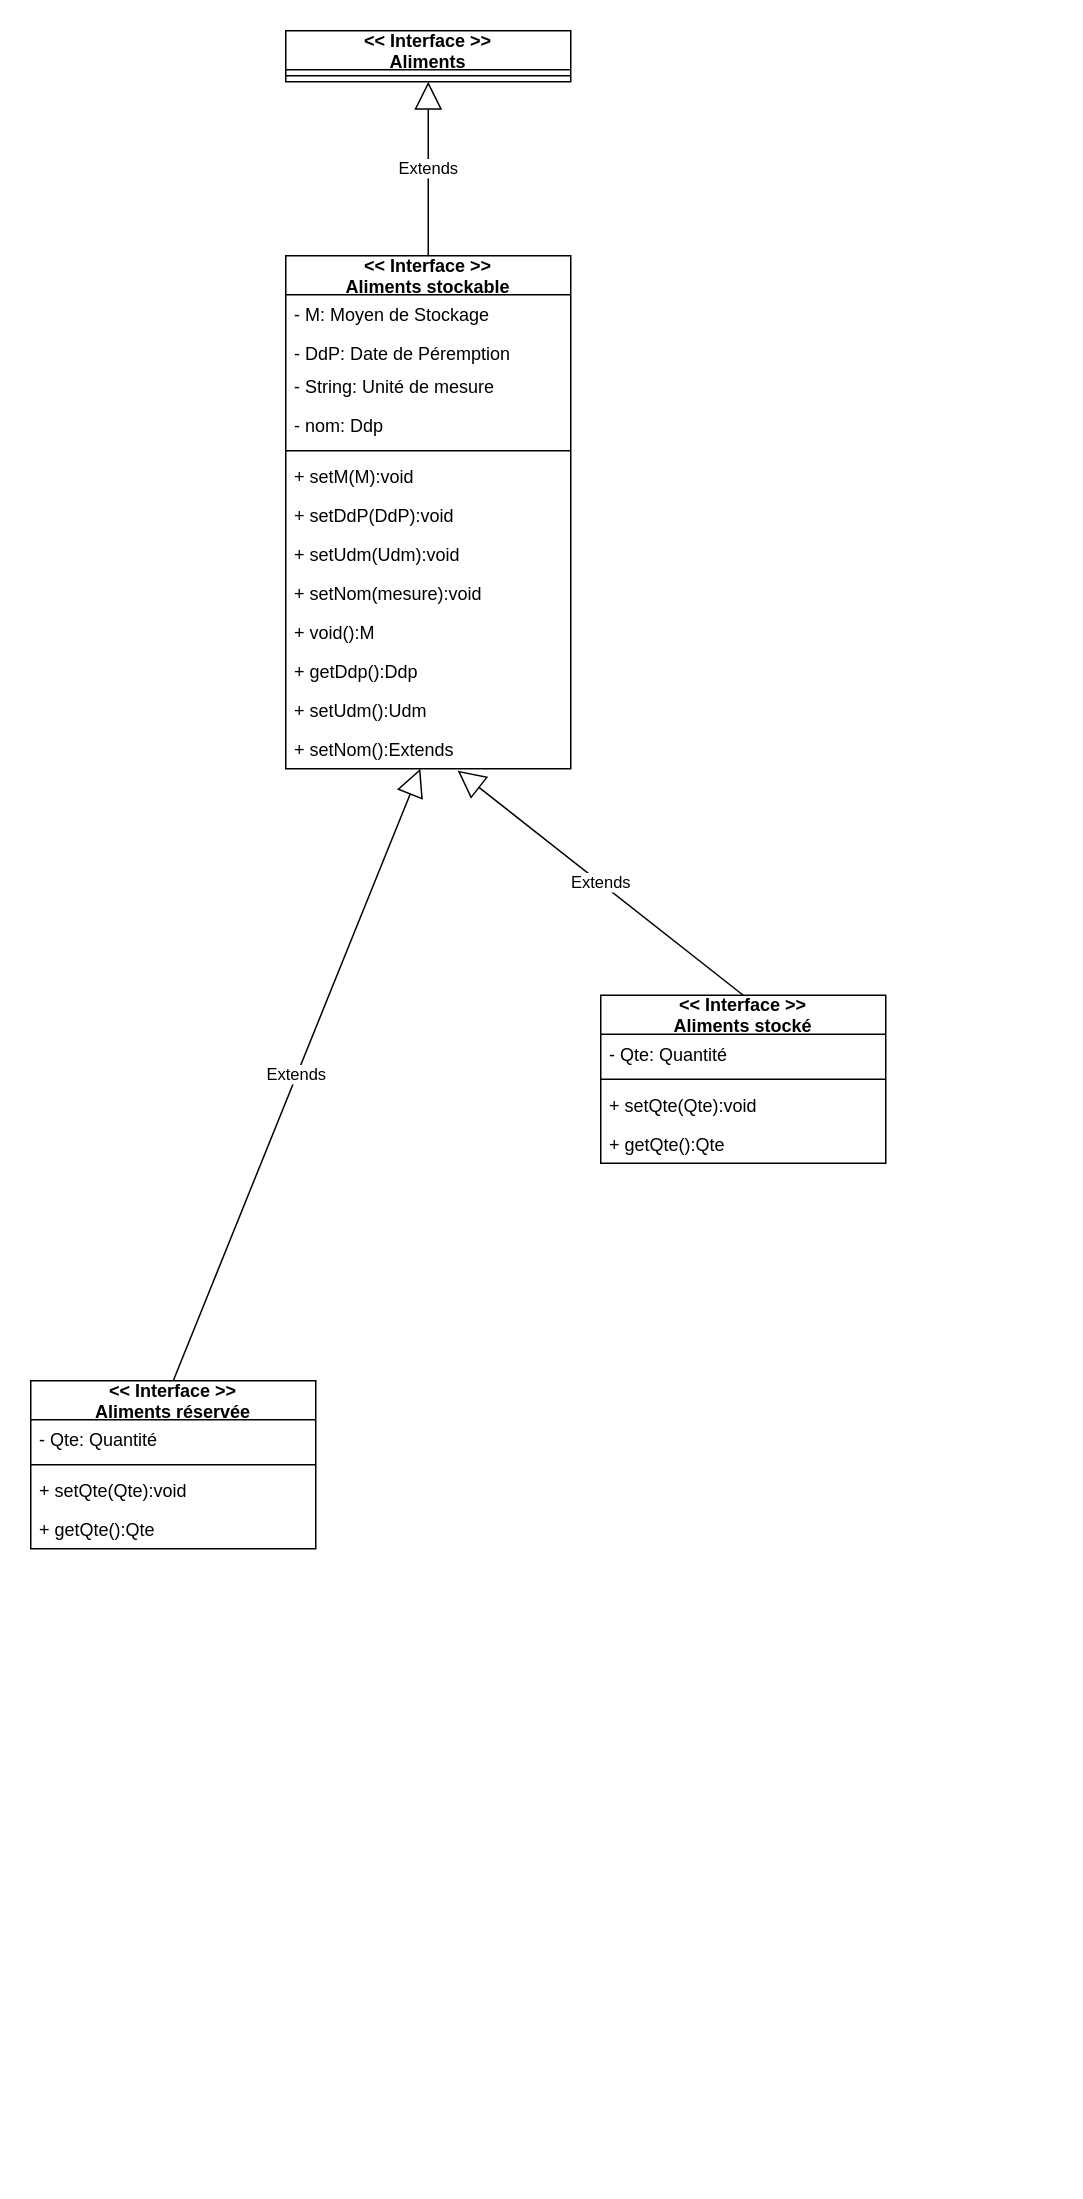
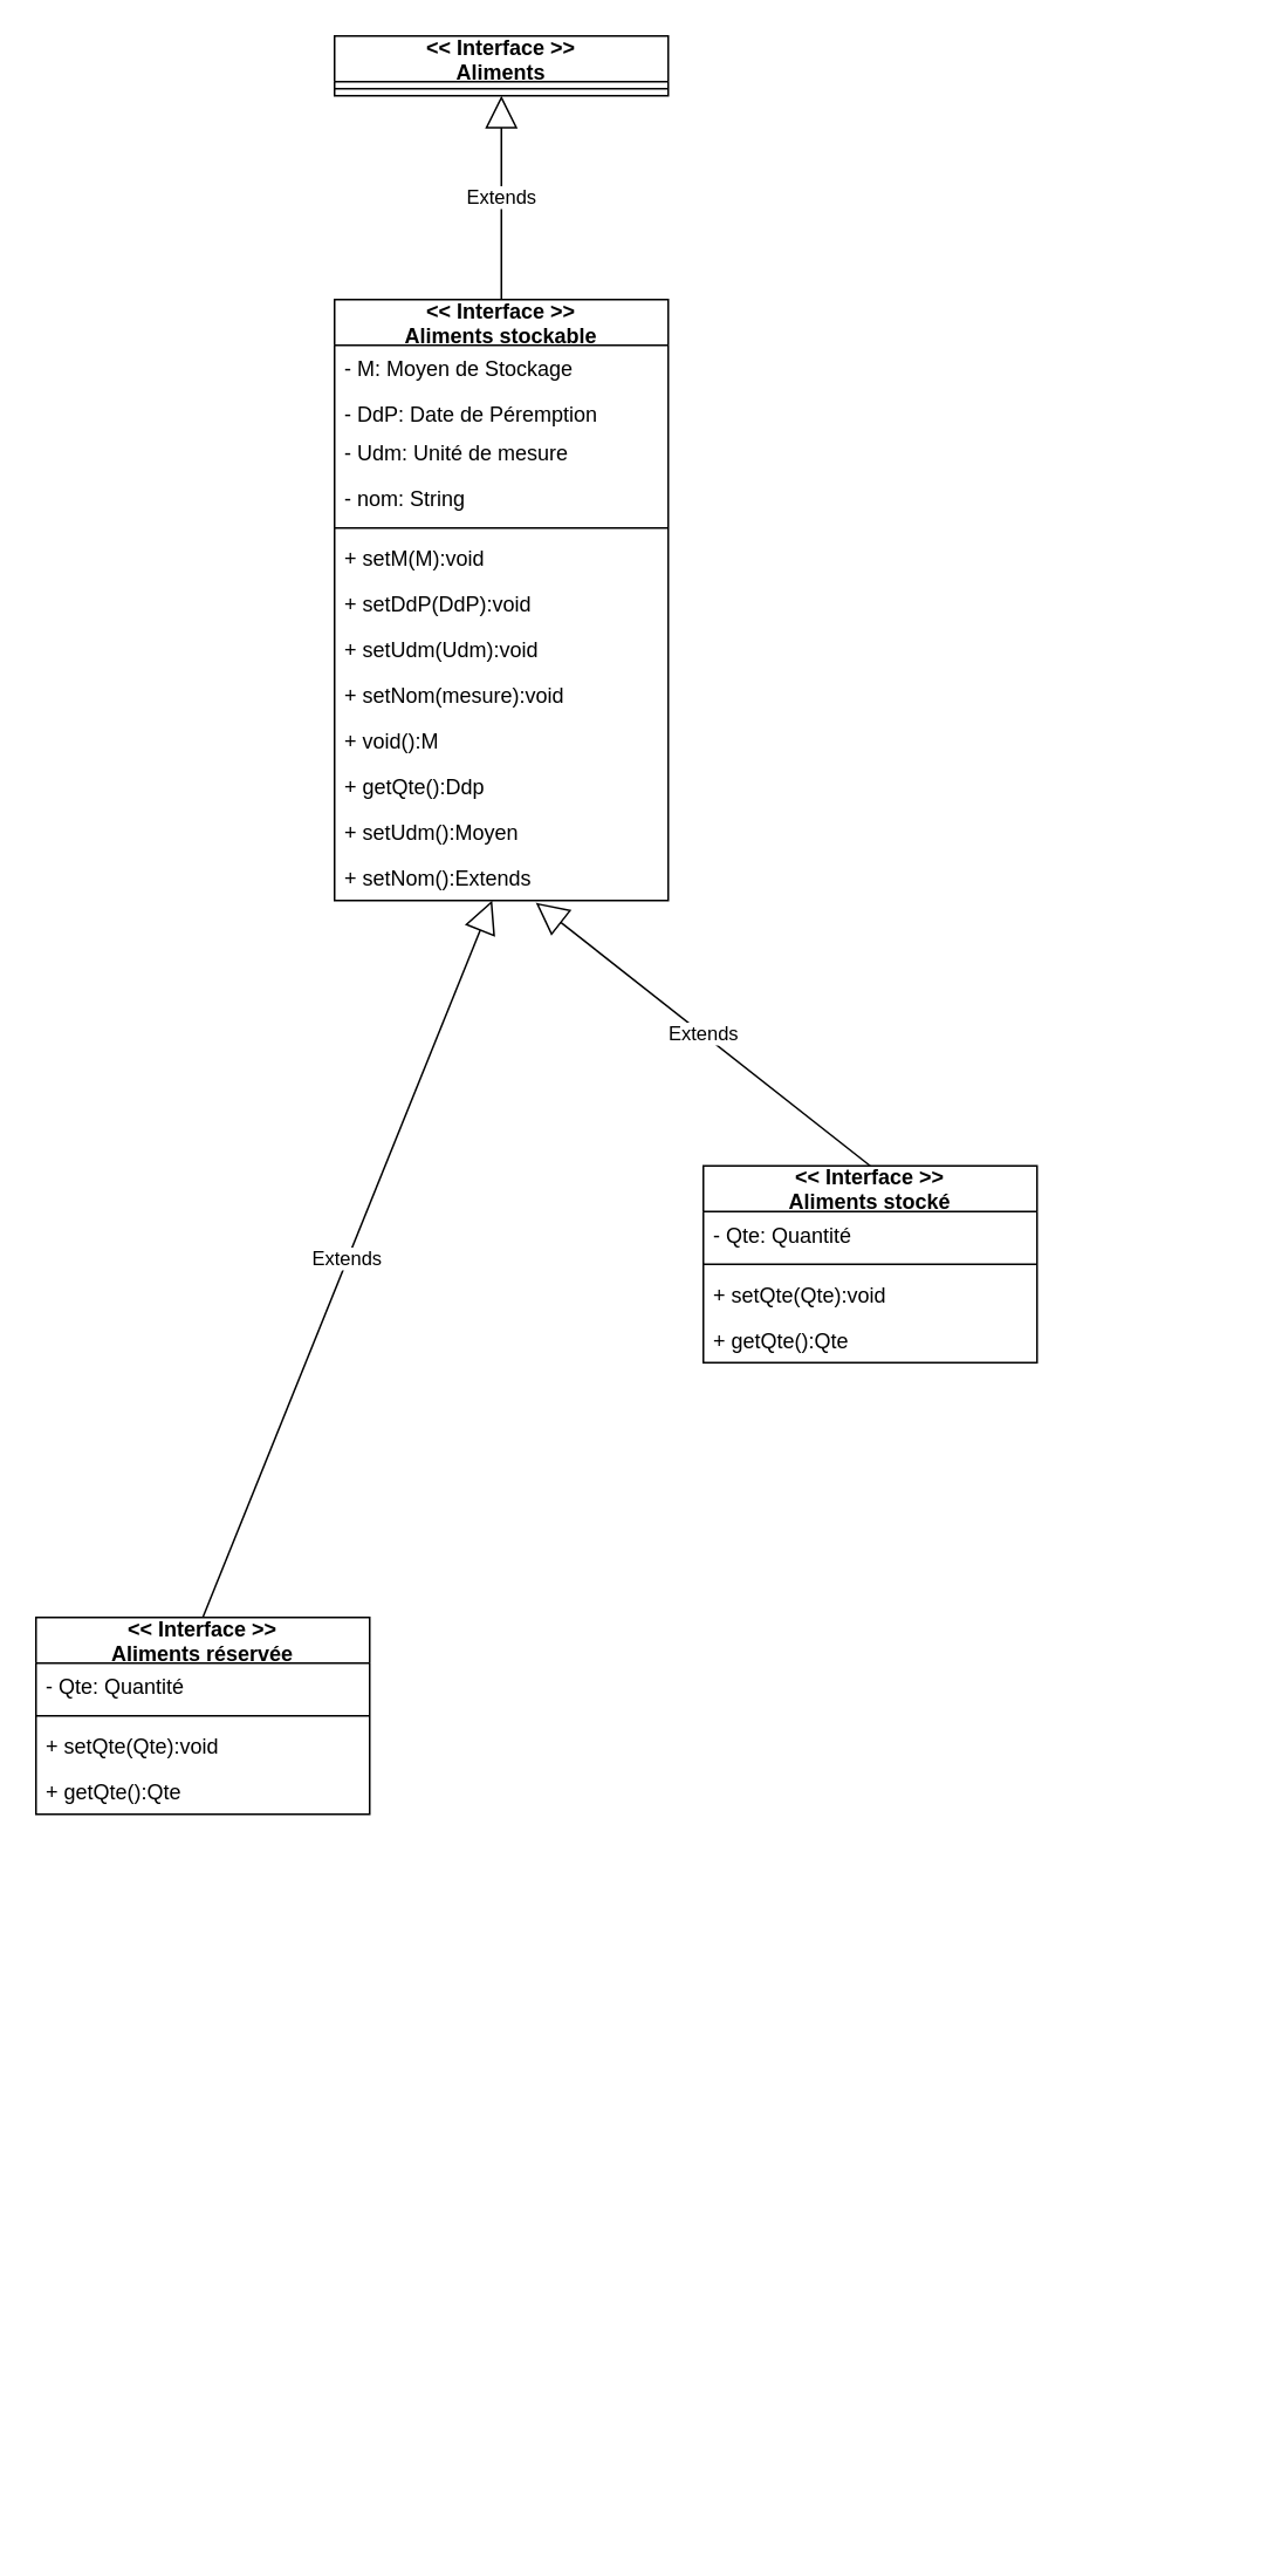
  <mxCell id="0" />
  <mxCell id="1" parent="0" />
  <mxCell id="2" value="" style="text;strokeColor=none;fillColor=none;align=left;verticalAlign=middle;spacingTop=-1;spacingLeft=4;spacingRight=4;rotatable=0;labelPosition=right;points=[];portConstraint=eastwest;" parent="1" vertex="1"><mxGeometry x="360" y="1140" width="20" height="14" as="geometry" /></mxCell>
  <mxCell id="3" value="" style="text;strokeColor=none;fillColor=none;align=left;verticalAlign=middle;spacingTop=-1;spacingLeft=4;spacingRight=4;rotatable=0;labelPosition=right;points=[];portConstraint=eastwest;" parent="1" vertex="1"><mxGeometry x="240" y="1050" width="20" height="14" as="geometry" /></mxCell>
  <mxCell id="4" value="&lt;&lt; Interface &gt;&gt;&#10;Aliments stockable" style="swimlane;fontStyle=1;align=center;verticalAlign=middle;childLayout=stackLayout;horizontal=1;startSize=26;horizontalStack=0;resizeParent=1;resizeParentMax=0;resizeLast=0;collapsible=1;marginBottom=0;rounded=0;shadow=0;glass=0;" parent="1" vertex="1"><mxGeometry x="190" y="170" width="190" height="342" as="geometry"><mxRectangle x="270" y="150" width="100" height="30" as="alternateBounds" /></mxGeometry></mxCell>
  <mxCell id="5" value="- M: Moyen de Stockage" style="text;strokeColor=none;fillColor=none;align=left;verticalAlign=top;spacingLeft=4;spacingRight=4;overflow=hidden;rotatable=0;points=[[0,0.5],[1,0.5]];portConstraint=eastwest;fontSize=12;" parent="4" vertex="1"><mxGeometry y="26" width="190" height="26" as="geometry" /></mxCell>
  <mxCell id="6" value="- DdP: Date de Péremption" style="text;strokeColor=none;fillColor=none;align=left;verticalAlign=top;spacingLeft=4;spacingRight=4;overflow=hidden;rotatable=0;points=[[0,0.5],[1,0.5]];portConstraint=eastwest;" parent="4" vertex="1"><mxGeometry y="52" width="190" height="22" as="geometry" /></mxCell>
- <mxCell id="7" value="- String: Unité de mesure" style="text;strokeColor=none;fillColor=none;align=left;verticalAlign=top;spacingLeft=4;spacingRight=4;overflow=hidden;rotatable=0;points=[[0,0.5],[1,0.5]];portConstraint=eastwest;fontSize=12;" parent="4" vertex="1"><mxGeometry y="74" width="190" height="26" as="geometry" /></mxCell>
- <mxCell id="8" value="- nom: Ddp" style="text;strokeColor=none;fillColor=none;align=left;verticalAlign=top;spacingLeft=4;spacingRight=4;overflow=hidden;rotatable=0;points=[[0,0.5],[1,0.5]];portConstraint=eastwest;fontSize=12;" parent="4" vertex="1"><mxGeometry y="100" width="190" height="26" as="geometry" /></mxCell>
+ <mxCell id="7" value="- Udm: Unité de mesure" style="text;strokeColor=none;fillColor=none;align=left;verticalAlign=top;spacingLeft=4;spacingRight=4;overflow=hidden;rotatable=0;points=[[0,0.5],[1,0.5]];portConstraint=eastwest;fontSize=12;" parent="4" vertex="1"><mxGeometry y="74" width="190" height="26" as="geometry" /></mxCell>
+ <mxCell id="8" value="- nom: String" style="text;strokeColor=none;fillColor=none;align=left;verticalAlign=top;spacingLeft=4;spacingRight=4;overflow=hidden;rotatable=0;points=[[0,0.5],[1,0.5]];portConstraint=eastwest;fontSize=12;" parent="4" vertex="1"><mxGeometry y="100" width="190" height="26" as="geometry" /></mxCell>
  <mxCell id="9" value="" style="line;strokeWidth=1;fillColor=none;align=left;verticalAlign=middle;spacingTop=-1;spacingLeft=3;spacingRight=3;rotatable=0;labelPosition=right;points=[];portConstraint=eastwest;strokeColor=inherit;" parent="4" vertex="1"><mxGeometry y="126" width="190" height="8" as="geometry" /></mxCell>
  <mxCell id="10" value="+ setM(M):void" style="text;strokeColor=none;fillColor=none;align=left;verticalAlign=top;spacingLeft=4;spacingRight=4;overflow=hidden;rotatable=0;points=[[0,0.5],[1,0.5]];portConstraint=eastwest;" parent="4" vertex="1"><mxGeometry y="134" width="190" height="26" as="geometry" /></mxCell>
  <mxCell id="11" value="+ setDdP(DdP):void" style="text;strokeColor=none;fillColor=none;align=left;verticalAlign=top;spacingLeft=4;spacingRight=4;overflow=hidden;rotatable=0;points=[[0,0.5],[1,0.5]];portConstraint=eastwest;" parent="4" vertex="1"><mxGeometry y="160" width="190" height="26" as="geometry" /></mxCell>
  <mxCell id="12" value="+ setUdm(Udm):void" style="text;strokeColor=none;fillColor=none;align=left;verticalAlign=top;spacingLeft=4;spacingRight=4;overflow=hidden;rotatable=0;points=[[0,0.5],[1,0.5]];portConstraint=eastwest;" parent="4" vertex="1"><mxGeometry y="186" width="190" height="26" as="geometry" /></mxCell>
  <mxCell id="13" value="+ setNom(mesure):void" style="text;strokeColor=none;fillColor=none;align=left;verticalAlign=top;spacingLeft=4;spacingRight=4;overflow=hidden;rotatable=0;points=[[0,0.5],[1,0.5]];portConstraint=eastwest;" parent="4" vertex="1"><mxGeometry y="212" width="190" height="26" as="geometry" /></mxCell>
  <mxCell id="14" value="+ void():M" style="text;strokeColor=none;fillColor=none;align=left;verticalAlign=top;spacingLeft=4;spacingRight=4;overflow=hidden;rotatable=0;points=[[0,0.5],[1,0.5]];portConstraint=eastwest;" parent="4" vertex="1"><mxGeometry y="238" width="190" height="26" as="geometry" /></mxCell>
- <mxCell id="15" value="+ getDdp():Ddp" style="text;strokeColor=none;fillColor=none;align=left;verticalAlign=top;spacingLeft=4;spacingRight=4;overflow=hidden;rotatable=0;points=[[0,0.5],[1,0.5]];portConstraint=eastwest;" parent="4" vertex="1"><mxGeometry y="264" width="190" height="26" as="geometry" /></mxCell>
- <mxCell id="16" value="+ setUdm():Udm" style="text;strokeColor=none;fillColor=none;align=left;verticalAlign=top;spacingLeft=4;spacingRight=4;overflow=hidden;rotatable=0;points=[[0,0.5],[1,0.5]];portConstraint=eastwest;" parent="4" vertex="1"><mxGeometry y="290" width="190" height="26" as="geometry" /></mxCell>
+ <mxCell id="15" value="+ getQte():Ddp" style="text;strokeColor=none;fillColor=none;align=left;verticalAlign=top;spacingLeft=4;spacingRight=4;overflow=hidden;rotatable=0;points=[[0,0.5],[1,0.5]];portConstraint=eastwest;" parent="4" vertex="1"><mxGeometry y="264" width="190" height="26" as="geometry" /></mxCell>
+ <mxCell id="16" value="+ setUdm():Moyen" style="text;strokeColor=none;fillColor=none;align=left;verticalAlign=top;spacingLeft=4;spacingRight=4;overflow=hidden;rotatable=0;points=[[0,0.5],[1,0.5]];portConstraint=eastwest;" parent="4" vertex="1"><mxGeometry y="290" width="190" height="26" as="geometry" /></mxCell>
  <mxCell id="17" value="+ setNom():Extends" style="text;strokeColor=none;fillColor=none;align=left;verticalAlign=top;spacingLeft=4;spacingRight=4;overflow=hidden;rotatable=0;points=[[0,0.5],[1,0.5]];portConstraint=eastwest;" parent="4" vertex="1"><mxGeometry y="316" width="190" height="26" as="geometry" /></mxCell>
  <mxCell id="18" value="" style="text;strokeColor=none;fillColor=none;align=left;verticalAlign=middle;spacingTop=-1;spacingLeft=4;spacingRight=4;rotatable=0;labelPosition=right;points=[];portConstraint=eastwest;" parent="1" vertex="1"><mxGeometry x="540" y="1430" width="20" height="14" as="geometry" /></mxCell>
  <mxCell id="19" value="" style="text;strokeColor=none;fillColor=none;align=left;verticalAlign=middle;spacingTop=-1;spacingLeft=4;spacingRight=4;rotatable=0;labelPosition=right;points=[];portConstraint=eastwest;" parent="1" vertex="1"><mxGeometry x="420" y="1340" width="20" height="14" as="geometry" /></mxCell>
  <mxCell id="20" value="" style="text;strokeColor=none;fillColor=none;align=left;verticalAlign=middle;spacingTop=-1;spacingLeft=4;spacingRight=4;rotatable=0;labelPosition=right;points=[];portConstraint=eastwest;" parent="1" vertex="1"><mxGeometry x="270" y="855" width="20" height="14" as="geometry" /></mxCell>
  <mxCell id="21" value="&lt;&lt; Interface &gt;&gt;&#10;Aliments" style="swimlane;fontStyle=1;align=center;verticalAlign=middle;childLayout=stackLayout;horizontal=1;startSize=26;horizontalStack=0;resizeParent=1;resizeParentMax=0;resizeLast=0;collapsible=1;marginBottom=0;rounded=0;shadow=0;glass=0;" parent="1" vertex="1"><mxGeometry x="190" y="20" width="190" height="34" as="geometry"><mxRectangle x="270" y="150" width="100" height="30" as="alternateBounds" /></mxGeometry></mxCell>
  <mxCell id="22" value="" style="line;strokeWidth=1;fillColor=none;align=left;verticalAlign=middle;spacingTop=-1;spacingLeft=3;spacingRight=3;rotatable=0;labelPosition=right;points=[];portConstraint=eastwest;strokeColor=inherit;" parent="21" vertex="1"><mxGeometry y="26" width="190" height="8" as="geometry" /></mxCell>
  <mxCell id="23" value="" style="text;strokeColor=none;fillColor=none;align=left;verticalAlign=middle;spacingTop=-1;spacingLeft=4;spacingRight=4;rotatable=0;labelPosition=right;points=[];portConstraint=eastwest;" parent="1" vertex="1"><mxGeometry x="450" y="1140" width="20" height="19" as="geometry" /></mxCell>
  <mxCell id="24" value="" style="text;strokeColor=none;fillColor=none;align=left;verticalAlign=middle;spacingTop=-1;spacingLeft=4;spacingRight=4;rotatable=0;labelPosition=right;points=[];portConstraint=eastwest;" parent="1" vertex="1"><mxGeometry x="330" y="1055" width="20" height="14" as="geometry" /></mxCell>
  <mxCell id="25" value="" style="text;strokeColor=none;fillColor=none;align=left;verticalAlign=middle;spacingTop=-1;spacingLeft=4;spacingRight=4;rotatable=0;labelPosition=right;points=[];portConstraint=eastwest;" parent="1" vertex="1"><mxGeometry x="190" y="1000" width="20" height="14" as="geometry" /></mxCell>
  <mxCell id="26" value="" style="text;strokeColor=none;fillColor=none;align=left;verticalAlign=middle;spacingTop=-1;spacingLeft=4;spacingRight=4;rotatable=0;labelPosition=right;points=[];portConstraint=eastwest;" parent="1" vertex="1"><mxGeometry x="70" y="910" width="20" height="14" as="geometry" /></mxCell>
  <mxCell id="27" value="&lt;&lt; Interface &gt;&gt;&#10;Aliments stocké" style="swimlane;fontStyle=1;align=center;verticalAlign=middle;childLayout=stackLayout;horizontal=1;startSize=26;horizontalStack=0;resizeParent=1;resizeParentMax=0;resizeLast=0;collapsible=1;marginBottom=0;rounded=0;shadow=0;glass=0;" parent="1" vertex="1"><mxGeometry x="400" y="663" width="190" height="112" as="geometry"><mxRectangle x="270" y="150" width="100" height="30" as="alternateBounds" /></mxGeometry></mxCell>
  <mxCell id="28" value="- Qte: Quantité" style="text;strokeColor=none;fillColor=none;align=left;verticalAlign=top;spacingLeft=4;spacingRight=4;overflow=hidden;rotatable=0;points=[[0,0.5],[1,0.5]];portConstraint=eastwest;fontSize=12;" parent="27" vertex="1"><mxGeometry y="26" width="190" height="26" as="geometry" /></mxCell>
  <mxCell id="29" value="" style="line;strokeWidth=1;fillColor=none;align=left;verticalAlign=middle;spacingTop=-1;spacingLeft=3;spacingRight=3;rotatable=0;labelPosition=right;points=[];portConstraint=eastwest;strokeColor=inherit;" parent="27" vertex="1"><mxGeometry y="52" width="190" height="8" as="geometry" /></mxCell>
  <mxCell id="30" value="+ setQte(Qte):void" style="text;strokeColor=none;fillColor=none;align=left;verticalAlign=top;spacingLeft=4;spacingRight=4;overflow=hidden;rotatable=0;points=[[0,0.5],[1,0.5]];portConstraint=eastwest;" parent="27" vertex="1"><mxGeometry y="60" width="190" height="26" as="geometry" /></mxCell>
  <mxCell id="31" value="+ getQte():Qte" style="text;strokeColor=none;fillColor=none;align=left;verticalAlign=top;spacingLeft=4;spacingRight=4;overflow=hidden;rotatable=0;points=[[0,0.5],[1,0.5]];portConstraint=eastwest;" parent="27" vertex="1"><mxGeometry y="86" width="190" height="26" as="geometry" /></mxCell>
  <mxCell id="32" value="" style="text;strokeColor=none;fillColor=none;align=left;verticalAlign=middle;spacingTop=-1;spacingLeft=4;spacingRight=4;rotatable=0;labelPosition=right;points=[];portConstraint=eastwest;" parent="1" vertex="1"><mxGeometry x="680" y="1289" width="20" height="14" as="geometry" /></mxCell>
  <mxCell id="33" value="" style="text;strokeColor=none;fillColor=none;align=left;verticalAlign=middle;spacingTop=-1;spacingLeft=4;spacingRight=4;rotatable=0;labelPosition=right;points=[];portConstraint=eastwest;" parent="1" vertex="1"><mxGeometry x="560" y="1199" width="20" height="14" as="geometry" /></mxCell>
  <mxCell id="34" value="" style="text;strokeColor=none;fillColor=none;align=left;verticalAlign=middle;spacingTop=-1;spacingLeft=4;spacingRight=4;rotatable=0;labelPosition=right;points=[];portConstraint=eastwest;" parent="1" vertex="1"><mxGeometry x="590" y="1004" width="20" height="14" as="geometry" /></mxCell>
  <mxCell id="35" value="" style="text;strokeColor=none;fillColor=none;align=left;verticalAlign=middle;spacingTop=-1;spacingLeft=4;spacingRight=4;rotatable=0;labelPosition=right;points=[];portConstraint=eastwest;" parent="1" vertex="1"><mxGeometry x="650" y="1204" width="20" height="14" as="geometry" /></mxCell>
  <mxCell id="36" value="" style="text;strokeColor=none;fillColor=none;align=left;verticalAlign=middle;spacingTop=-1;spacingLeft=4;spacingRight=4;rotatable=0;labelPosition=right;points=[];portConstraint=eastwest;" parent="1" vertex="1"><mxGeometry x="510" y="1149" width="20" height="14" as="geometry" /></mxCell>
  <mxCell id="37" value="&lt;&lt; Interface &gt;&gt;&#10;Aliments réservée" style="swimlane;fontStyle=1;align=center;verticalAlign=middle;childLayout=stackLayout;horizontal=1;startSize=26;horizontalStack=0;resizeParent=1;resizeParentMax=0;resizeLast=0;collapsible=1;marginBottom=0;rounded=0;shadow=0;glass=0;" parent="1" vertex="1"><mxGeometry x="20" y="920" width="190" height="112" as="geometry"><mxRectangle x="270" y="150" width="100" height="30" as="alternateBounds" /></mxGeometry></mxCell>
  <mxCell id="38" value="- Qte: Quantité" style="text;strokeColor=none;fillColor=none;align=left;verticalAlign=top;spacingLeft=4;spacingRight=4;overflow=hidden;rotatable=0;points=[[0,0.5],[1,0.5]];portConstraint=eastwest;fontSize=12;" parent="37" vertex="1"><mxGeometry y="26" width="190" height="26" as="geometry" /></mxCell>
  <mxCell id="39" value="" style="line;strokeWidth=1;fillColor=none;align=left;verticalAlign=middle;spacingTop=-1;spacingLeft=3;spacingRight=3;rotatable=0;labelPosition=right;points=[];portConstraint=eastwest;strokeColor=inherit;" parent="37" vertex="1"><mxGeometry y="52" width="190" height="8" as="geometry" /></mxCell>
  <mxCell id="40" value="+ setQte(Qte):void" style="text;strokeColor=none;fillColor=none;align=left;verticalAlign=top;spacingLeft=4;spacingRight=4;overflow=hidden;rotatable=0;points=[[0,0.5],[1,0.5]];portConstraint=eastwest;" parent="37" vertex="1"><mxGeometry y="60" width="190" height="26" as="geometry" /></mxCell>
  <mxCell id="41" value="+ getQte():Qte" style="text;strokeColor=none;fillColor=none;align=left;verticalAlign=top;spacingLeft=4;spacingRight=4;overflow=hidden;rotatable=0;points=[[0,0.5],[1,0.5]];portConstraint=eastwest;" parent="37" vertex="1"><mxGeometry y="86" width="190" height="26" as="geometry" /></mxCell>
  <mxCell id="42" value="Extends" style="endArrow=block;endSize=16;endFill=0;html=1;rounded=0;entryX=0.5;entryY=1;entryDx=0;entryDy=0;exitX=0.5;exitY=0;exitDx=0;exitDy=0;" edge="1" parent="1" source="4" target="21"><mxGeometry width="160" relative="1" as="geometry"><mxPoint x="485" y="170" as="sourcePoint" /><mxPoint x="480" y="200" as="targetPoint" /></mxGeometry></mxCell>
  <mxCell id="43" value="Extends" style="endArrow=block;endSize=16;endFill=0;html=1;rounded=0;entryX=0.603;entryY=1.047;entryDx=0;entryDy=0;exitX=0.5;exitY=0;exitDx=0;exitDy=0;entryPerimeter=0;" edge="1" parent="1" source="27" target="17"><mxGeometry width="160" relative="1" as="geometry"><mxPoint x="279.23" y="680" as="sourcePoint" /><mxPoint x="279.23" y="564" as="targetPoint" /></mxGeometry></mxCell>
  <mxCell id="44" value="Extends" style="endArrow=block;endSize=16;endFill=0;html=1;rounded=0;exitX=0.5;exitY=0;exitDx=0;exitDy=0;" edge="1" parent="1" source="37" target="17"><mxGeometry width="160" relative="1" as="geometry"><mxPoint x="125.77" y="924" as="sourcePoint" /><mxPoint x="-90" y="825" as="targetPoint" /></mxGeometry></mxCell>
